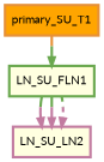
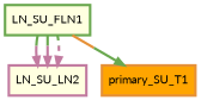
  digraph {
    node [fillcolor=lightyellow fontname=Lato penwidth=3.0 shape=box style=filled]
    edge [color="#6aa84fff;0.5:#c27ba0ff" penwidth=3 style=solid]
    LN_SU_FLN1 [color="#6aa84fff"]
    n2 [color="#c27ba0ff" label=LN_SU_LN2]
    primary_SU_T1 [color="#e69138ff" fillcolor=orange]
    LN_SU_FLN1 -> n2
    LN_SU_FLN1 -> n2
    LN_SU_FLN1 -> n2 [style=dashed]
-   primary_SU_T1 -> LN_SU_FLN1 [color="#e69138ff;0.5:#6aa84fff"]
+   LN_SU_FLN1 -> primary_SU_T1 [color="#e69138ff;0.5:#6aa84fff"]
  }
